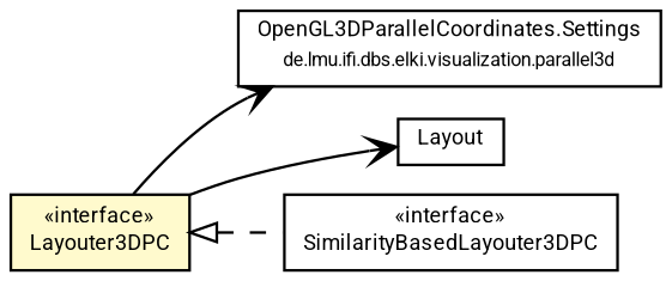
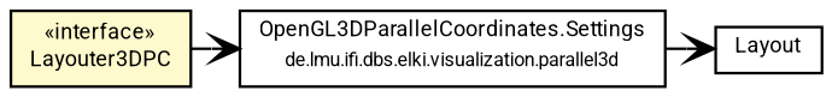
  digraph {
    nodesep=0.15
    rankdir=LR
    ranksep=0.25
    node [fontcolor=black fontname=Roboto fontsize=8 margin=0 shape=plaintext]
    edge [arrowhead=open color=black fontname=Roboto fontsize=7 labelfontname=Roboto labelfontsize=7 weight=1]
    n1 [height=0 label=<<table title="de.lmu.ifi.dbs.elki.visualization.parallel3d.OpenGL3DParallelCoordinates.Settings" border="0" cellborder="1" cellspacing="0" cellpadding="2" href="../OpenGL3DParallelCoordinates.Settings.html" target="_parent"> 		<tr><td><table border="0" cellspacing="0" cellpadding="1"> 		<tr><td align="center" balign="center"> <font face="Roboto">OpenGL3DParallelCoordinates.Settings</font> </td></tr> 		<tr><td align="center" balign="center"> <font face="Roboto" point-size="7.0">de.lmu.ifi.dbs.elki.visualization.parallel3d</font> </td></tr> 		</table></td></tr> 		</table>> width=0]
    n2 [height=0 label=<<table title="de.lmu.ifi.dbs.elki.visualization.parallel3d.layout.Layouter3DPC" border="0" cellborder="1" cellspacing="0" cellpadding="2" bgcolor="lemonChiffon" href="Layouter3DPC.html" target="_parent"> 		<tr><td><table border="0" cellspacing="0" cellpadding="1"> 		<tr><td align="center" balign="center"> &#171;interface&#187; </td></tr> 		<tr><td align="center" balign="center"> <font face="Roboto">Layouter3DPC</font> </td></tr> 		</table></td></tr> 		</table>> width=0]
    n3 [height=0 label=<<table title="de.lmu.ifi.dbs.elki.visualization.parallel3d.layout.Layout" border="0" cellborder="1" cellspacing="0" cellpadding="2" href="Layout.html" target="_parent"> 		<tr><td><table border="0" cellspacing="0" cellpadding="1"> 		<tr><td align="center" balign="center"> <font face="Roboto">Layout</font> </td></tr> 		</table></td></tr> 		</table>> width=0]
-   n4 [height=0 label=<<table title="de.lmu.ifi.dbs.elki.visualization.parallel3d.layout.SimilarityBasedLayouter3DPC" border="0" cellborder="1" cellspacing="0" cellpadding="2" href="SimilarityBasedLayouter3DPC.html" target="_parent"> 		<tr><td><table border="0" cellspacing="0" cellpadding="1"> 		<tr><td align="center" balign="center"> &#171;interface&#187; </td></tr> 		<tr><td align="center" balign="center"> <font face="Roboto">SimilarityBasedLayouter3DPC</font> </td></tr> 		</table></td></tr> 		</table>> width=0]
    n2 -> n1
-   n2 -> n3
-   n2 -> n4 [arrowtail=empty dir=back style=dashed weight=9 arrowhead=""]
+   n1 -> n3
  }
